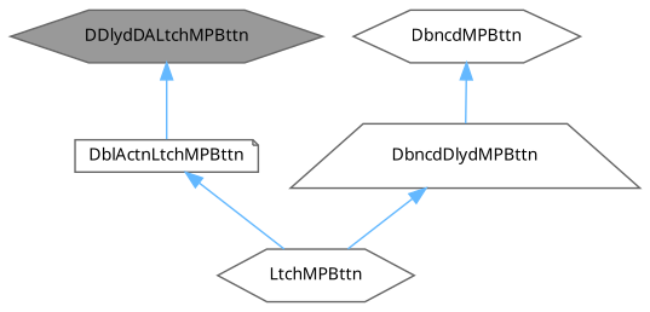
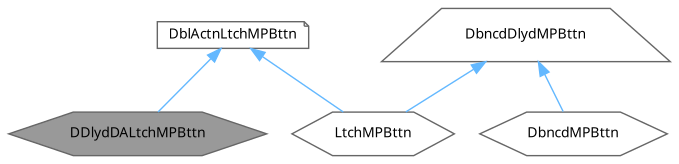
  digraph {
    fontname="Noto Sans"
    node [color=gray40 fillcolor=white fontname="Noto Sans" fontsize=10 shape=hexagon style=filled]
    edge [color=steelblue1 dir=back fontname="Noto Sans" fontsize=10 labelfontname=Helvetica labelfontsize=10 style=solid]
    n1 [fillcolor=grey60 fontcolor=black height=0.2 label=DDlydDALtchMPBttn width=0.4]
    n2 [height=0.2 label=DblActnLtchMPBttn shape=note width=0.4]
    n3 [height=0.2 label=LtchMPBttn width=0.4]
    n4 [height=0.2 label=DbncdDlydMPBttn shape=trapezium width=0.4]
    n5 [height=0.2 label=DbncdMPBttn width=0.4]
-   n1 -> n2
+   n2 -> n1
    n2 -> n3
    n4 -> n3
-   n5 -> n4
+   n4 -> n5
  }
